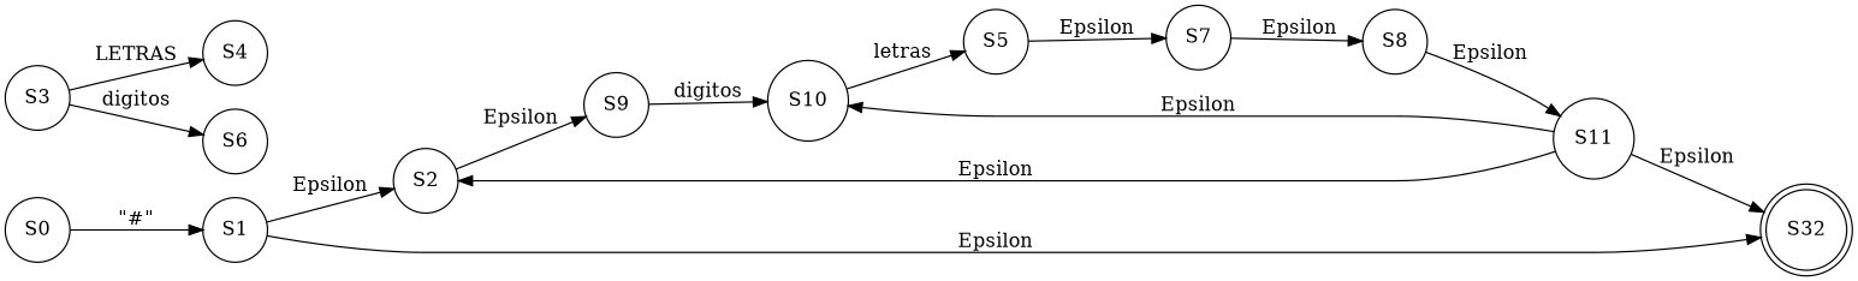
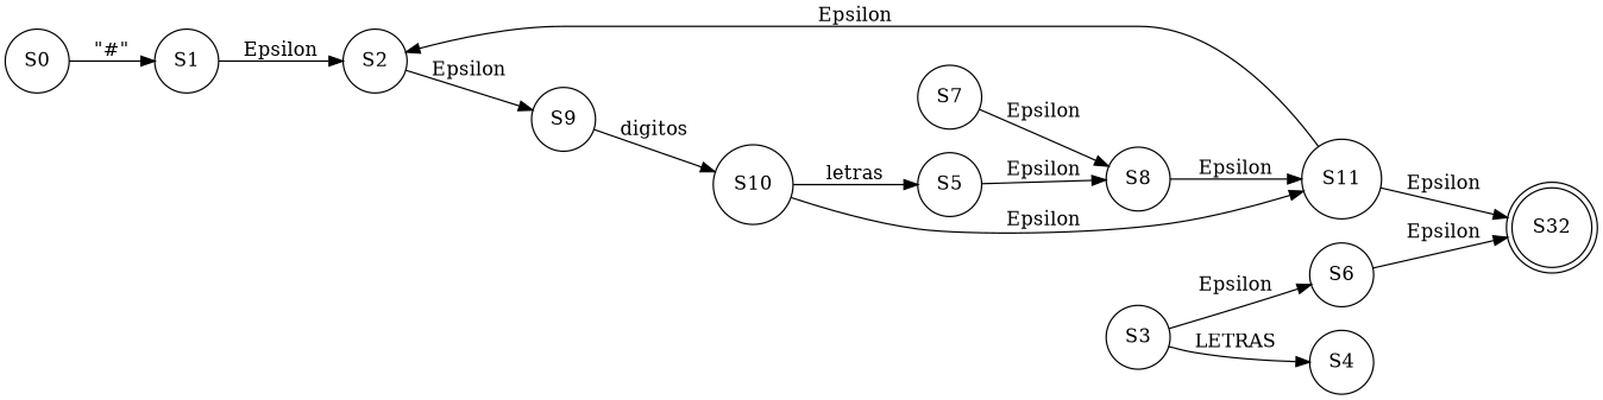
  digraph {
    rankdir=LR
    node [shape=circle]
    S0
    S1
    S2
    n4 [label=S32 shape=doublecircle]
    S9
    S3
    S4
    S6
    S10
    S5
    S11
    S8
    S7
    S0 -> S1 [label="\"#\""]
    S1 -> S2 [label=Epsilon]
-   S1 -> n4 [label=Epsilon]
+   S6 -> n4 [label=Epsilon]
    S2 -> S9 [label=Epsilon]
    S9 -> S10 [label=digitos]
    S3 -> S4 [label=LETRAS]
-   S3 -> S6 [label=digitos]
+   S3 -> S6 [label=Epsilon]
    S10 -> S5 [label=letras]
-   S11 -> S10 [label=Epsilon]
-   S5 -> S7 [label=Epsilon]
+   S10 -> S11 [label=Epsilon]
+   S5 -> S8 [label=Epsilon]
    S11 -> S2 [label=Epsilon]
    S11 -> n4 [label=Epsilon]
    S8 -> S11 [label=Epsilon]
    S7 -> S8 [label=Epsilon]
  }
